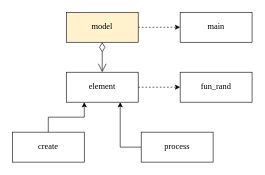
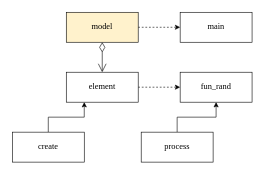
  <mxCell id="0" />
  <mxCell id="1" parent="0" />
  <mxCell id="2" style="edgeStyle=orthogonalEdgeStyle;rounded=0;orthogonalLoop=1;jettySize=auto;html=1;entryX=0.25;entryY=1;entryDx=0;entryDy=0;" edge="1" parent="1" source="3" target="13"><mxGeometry relative="1" as="geometry" /></mxCell>
  <mxCell id="3" value="&lt;font style=&quot;font-size: 14px;&quot; face=&quot;Times New Roman&quot;&gt;create&lt;/font&gt;" style="rounded=0;whiteSpace=wrap;html=1;" vertex="1" parent="1"><mxGeometry x="20" y="220" width="120" height="50" as="geometry" /></mxCell>
- <mxCell id="4" style="edgeStyle=orthogonalEdgeStyle;rounded=0;orthogonalLoop=1;jettySize=auto;html=1;entryX=0.75;entryY=1;entryDx=0;entryDy=0;" edge="1" parent="1" source="5" target="13"><mxGeometry relative="1" as="geometry" /></mxCell>
+ <mxCell id="4" style="edgeStyle=orthogonalEdgeStyle;rounded=0;orthogonalLoop=1;jettySize=auto;html=1;" edge="1" parent="1" source="5" target="7"><mxGeometry relative="1" as="geometry" /></mxCell>
  <mxCell id="5" value="&lt;font style=&quot;font-size: 14px;&quot; face=&quot;Times New Roman&quot;&gt;process&lt;/font&gt;" style="rounded=0;whiteSpace=wrap;html=1;" vertex="1" parent="1"><mxGeometry x="235" y="220" width="120" height="50" as="geometry" /></mxCell>
  <mxCell id="6" value="&lt;font face=&quot;Times New Roman&quot; style=&quot;font-size: 14px;&quot;&gt;main&lt;/font&gt;" style="rounded=0;whiteSpace=wrap;html=1;" vertex="1" parent="1"><mxGeometry x="300" y="20" width="120" height="50" as="geometry" /></mxCell>
  <mxCell id="7" value="&lt;font style=&quot;font-size: 14px;&quot; face=&quot;Times New Roman&quot;&gt;fun_rand&lt;/font&gt;" style="rounded=0;whiteSpace=wrap;html=1;" vertex="1" parent="1"><mxGeometry x="300" y="120" width="120" height="50" as="geometry" /></mxCell>
  <mxCell id="8" style="edgeStyle=orthogonalEdgeStyle;rounded=0;orthogonalLoop=1;jettySize=auto;html=1;dashed=1;" edge="1" parent="1" source="9" target="6"><mxGeometry relative="1" as="geometry" /></mxCell>
  <mxCell id="9" value="&lt;font style=&quot;font-size: 14px;&quot; face=&quot;Times New Roman&quot;&gt;model&lt;/font&gt;" style="rounded=0;whiteSpace=wrap;html=1;fillColor=#fff2cc;" vertex="1" parent="1"><mxGeometry x="110" y="20" width="120" height="50" as="geometry" /></mxCell>
  <mxCell id="10" value="" style="endArrow=open;html=1;endSize=12;startArrow=diamondThin;startSize=14;startFill=0;edgeStyle=orthogonalEdgeStyle;rounded=0;exitX=0.5;exitY=1;exitDx=0;exitDy=0;entryX=0.5;entryY=0;entryDx=0;entryDy=0;" edge="1" parent="1" source="9" target="13"><mxGeometry x="1" y="130" relative="1" as="geometry"><mxPoint x="170" y="170" as="sourcePoint" /><mxPoint x="330" y="170" as="targetPoint" /><mxPoint x="-20" y="70" as="offset" /></mxGeometry></mxCell>
  <mxCell id="11" value="1" style="edgeLabel;resizable=0;html=1;align=right;verticalAlign=top;" connectable="0" vertex="1" parent="10"><mxGeometry x="1" relative="1" as="geometry" /></mxCell>
  <mxCell id="12" style="edgeStyle=orthogonalEdgeStyle;rounded=0;orthogonalLoop=1;jettySize=auto;html=1;entryX=0;entryY=0.5;entryDx=0;entryDy=0;dashed=1;" edge="1" parent="1" source="13" target="7"><mxGeometry relative="1" as="geometry" /></mxCell>
  <mxCell id="13" value="&lt;font style=&quot;font-size: 14px;&quot; face=&quot;Times New Roman&quot;&gt;element&lt;/font&gt;" style="rounded=0;whiteSpace=wrap;html=1;" vertex="1" parent="1"><mxGeometry x="110" y="120" width="120" height="50" as="geometry" /></mxCell>
